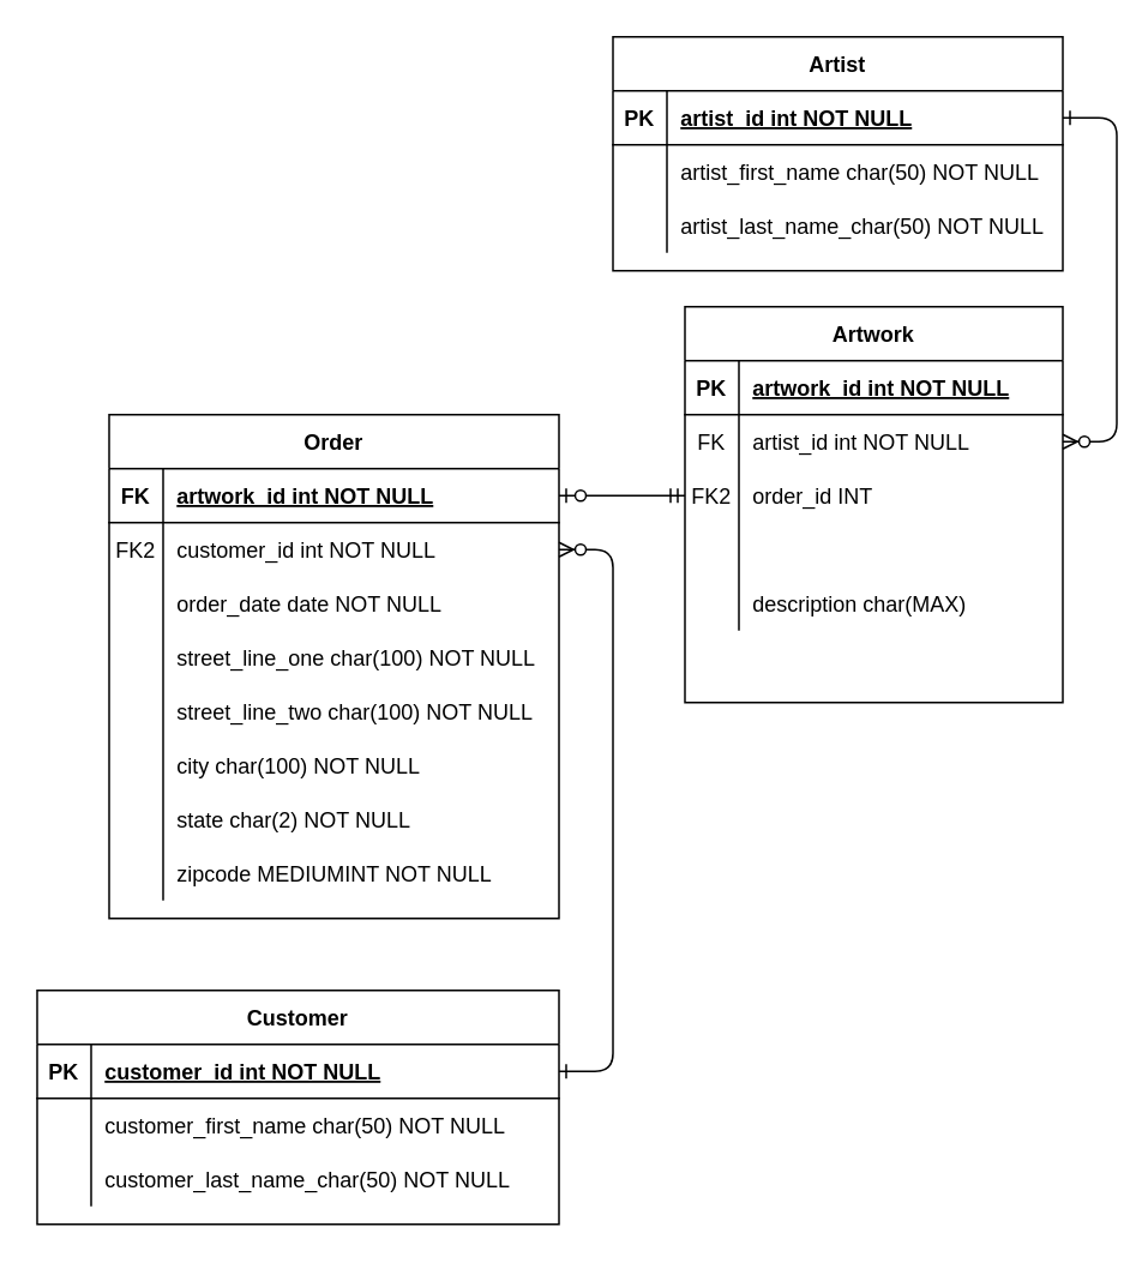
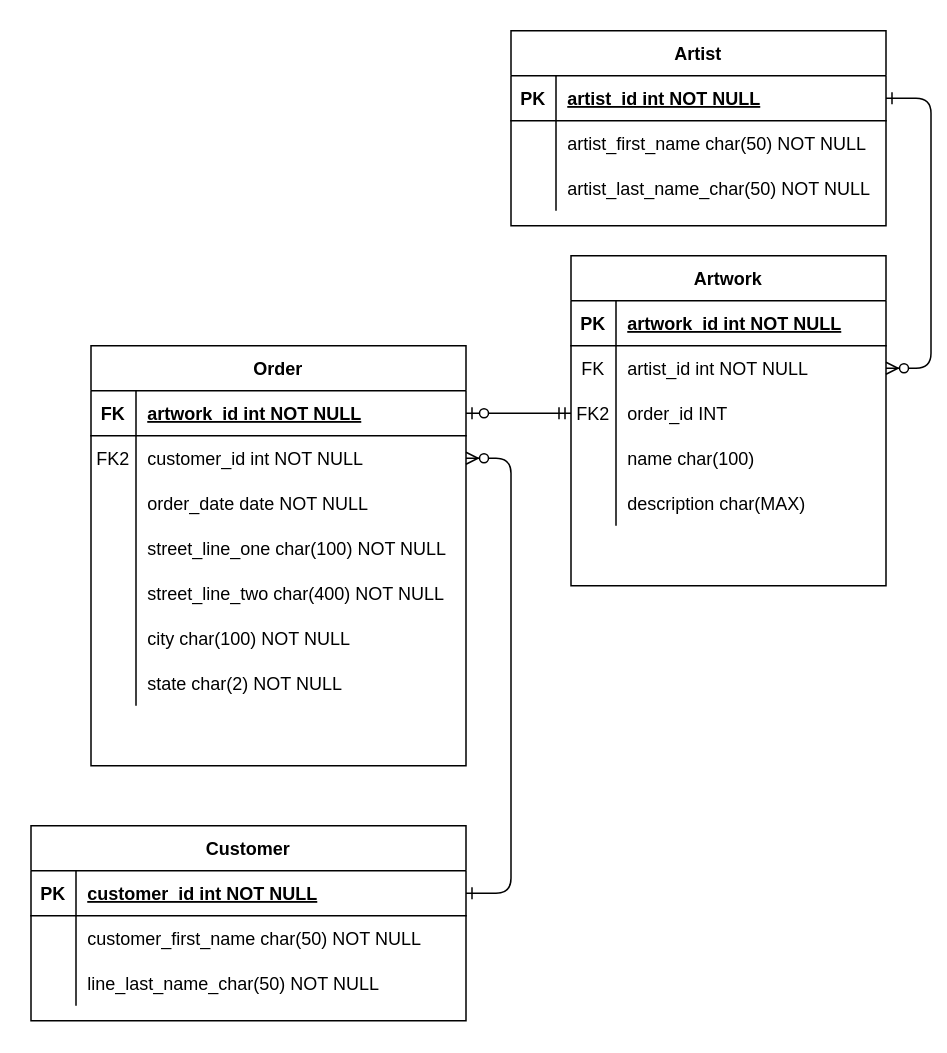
  <mxCell id="0" />
  <mxCell id="1" parent="0" />
  <mxCell id="2" value="" style="edgeStyle=entityRelationEdgeStyle;endArrow=ERzeroToMany;startArrow=ERone;endFill=1;startFill=0;" parent="1" source="39" target="7" edge="1"><mxGeometry width="100" height="100" relative="1" as="geometry"><mxPoint x="790" y="-135" as="sourcePoint" /><mxPoint x="860" y="320" as="targetPoint" /></mxGeometry></mxCell>
  <mxCell id="3" value="Order" style="shape=table;startSize=30;container=1;collapsible=1;childLayout=tableLayout;fixedRows=1;rowLines=0;fontStyle=1;align=center;resizeLast=1;" parent="1" vertex="1"><mxGeometry x="60" y="230" width="250" height="280" as="geometry" /></mxCell>
  <mxCell id="4" value="" style="shape=partialRectangle;collapsible=0;dropTarget=0;pointerEvents=0;fillColor=none;points=[[0,0.5],[1,0.5]];portConstraint=eastwest;top=0;left=0;right=0;bottom=1;" parent="3" vertex="1"><mxGeometry y="30" width="250" height="30" as="geometry" /></mxCell>
  <mxCell id="5" value="FK" style="shape=partialRectangle;overflow=hidden;connectable=0;fillColor=none;top=0;left=0;bottom=0;right=0;fontStyle=1;" parent="4" vertex="1"><mxGeometry width="30" height="30" as="geometry" /></mxCell>
  <mxCell id="6" value="artwork_id int NOT NULL" style="shape=partialRectangle;overflow=hidden;connectable=0;fillColor=none;top=0;left=0;bottom=0;right=0;align=left;spacingLeft=6;fontStyle=5;" parent="4" vertex="1"><mxGeometry x="30" width="220" height="30" as="geometry" /></mxCell>
  <mxCell id="7" value="" style="shape=partialRectangle;collapsible=0;dropTarget=0;pointerEvents=0;fillColor=none;points=[[0,0.5],[1,0.5]];portConstraint=eastwest;top=0;left=0;right=0;bottom=0;" parent="3" vertex="1"><mxGeometry y="60" width="250" height="30" as="geometry" /></mxCell>
  <mxCell id="8" value="FK2" style="shape=partialRectangle;overflow=hidden;connectable=0;fillColor=none;top=0;left=0;bottom=0;right=0;" parent="7" vertex="1"><mxGeometry width="30" height="30" as="geometry" /></mxCell>
  <mxCell id="9" value="customer_id int NOT NULL" style="shape=partialRectangle;overflow=hidden;connectable=0;fillColor=none;top=0;left=0;bottom=0;right=0;align=left;spacingLeft=6;" parent="7" vertex="1"><mxGeometry x="30" width="220" height="30" as="geometry" /></mxCell>
  <mxCell id="10" value="" style="shape=partialRectangle;collapsible=0;dropTarget=0;pointerEvents=0;fillColor=none;points=[[0,0.5],[1,0.5]];portConstraint=eastwest;top=0;left=0;right=0;bottom=0;" parent="3" vertex="1"><mxGeometry y="90" width="250" height="30" as="geometry" /></mxCell>
  <mxCell id="11" value="" style="shape=partialRectangle;overflow=hidden;connectable=0;fillColor=none;top=0;left=0;bottom=0;right=0;" parent="10" vertex="1"><mxGeometry width="30" height="30" as="geometry" /></mxCell>
  <mxCell id="12" value="order_date date NOT NULL" style="shape=partialRectangle;overflow=hidden;connectable=0;fillColor=none;top=0;left=0;bottom=0;right=0;align=left;spacingLeft=6;" parent="10" vertex="1"><mxGeometry x="30" width="220" height="30" as="geometry" /></mxCell>
  <mxCell id="13" value="" style="shape=partialRectangle;collapsible=0;dropTarget=0;pointerEvents=0;fillColor=none;top=0;left=0;bottom=0;right=0;points=[[0,0.5],[1,0.5]];portConstraint=eastwest;" vertex="1" parent="3"><mxGeometry y="120" width="250" height="30" as="geometry" /></mxCell>
  <mxCell id="14" value="" style="shape=partialRectangle;connectable=0;fillColor=none;top=0;left=0;bottom=0;right=0;editable=1;overflow=hidden;" vertex="1" parent="13"><mxGeometry width="30" height="30" as="geometry" /></mxCell>
  <mxCell id="15" value="street_line_one char(100) NOT NULL" style="shape=partialRectangle;connectable=0;fillColor=none;top=0;left=0;bottom=0;right=0;align=left;spacingLeft=6;overflow=hidden;" vertex="1" parent="13"><mxGeometry x="30" width="220" height="30" as="geometry" /></mxCell>
  <mxCell id="16" value="" style="shape=partialRectangle;collapsible=0;dropTarget=0;pointerEvents=0;fillColor=none;top=0;left=0;bottom=0;right=0;points=[[0,0.5],[1,0.5]];portConstraint=eastwest;" vertex="1" parent="3"><mxGeometry y="150" width="250" height="30" as="geometry" /></mxCell>
  <mxCell id="17" value="" style="shape=partialRectangle;connectable=0;fillColor=none;top=0;left=0;bottom=0;right=0;editable=1;overflow=hidden;" vertex="1" parent="16"><mxGeometry width="30" height="30" as="geometry" /></mxCell>
- <mxCell id="18" value="street_line_two char(100) NOT NULL" style="shape=partialRectangle;connectable=0;fillColor=none;top=0;left=0;bottom=0;right=0;align=left;spacingLeft=6;overflow=hidden;" vertex="1" parent="16"><mxGeometry x="30" width="220" height="30" as="geometry" /></mxCell>
+ <mxCell id="18" value="street_line_two char(400) NOT NULL" style="shape=partialRectangle;connectable=0;fillColor=none;top=0;left=0;bottom=0;right=0;align=left;spacingLeft=6;overflow=hidden;" vertex="1" parent="16"><mxGeometry x="30" width="220" height="30" as="geometry" /></mxCell>
  <mxCell id="19" value="" style="shape=partialRectangle;collapsible=0;dropTarget=0;pointerEvents=0;fillColor=none;top=0;left=0;bottom=0;right=0;points=[[0,0.5],[1,0.5]];portConstraint=eastwest;" vertex="1" parent="3"><mxGeometry y="180" width="250" height="30" as="geometry" /></mxCell>
  <mxCell id="20" value="" style="shape=partialRectangle;connectable=0;fillColor=none;top=0;left=0;bottom=0;right=0;editable=1;overflow=hidden;" vertex="1" parent="19"><mxGeometry width="30" height="30" as="geometry" /></mxCell>
  <mxCell id="21" value="city char(100) NOT NULL" style="shape=partialRectangle;connectable=0;fillColor=none;top=0;left=0;bottom=0;right=0;align=left;spacingLeft=6;overflow=hidden;" vertex="1" parent="19"><mxGeometry x="30" width="220" height="30" as="geometry" /></mxCell>
  <mxCell id="22" value="" style="shape=partialRectangle;collapsible=0;dropTarget=0;pointerEvents=0;fillColor=none;top=0;left=0;bottom=0;right=0;points=[[0,0.5],[1,0.5]];portConstraint=eastwest;" vertex="1" parent="3"><mxGeometry y="210" width="250" height="30" as="geometry" /></mxCell>
  <mxCell id="23" value="" style="shape=partialRectangle;connectable=0;fillColor=none;top=0;left=0;bottom=0;right=0;editable=1;overflow=hidden;" vertex="1" parent="22"><mxGeometry width="30" height="30" as="geometry" /></mxCell>
  <mxCell id="24" value="state char(2) NOT NULL" style="shape=partialRectangle;connectable=0;fillColor=none;top=0;left=0;bottom=0;right=0;align=left;spacingLeft=6;overflow=hidden;" vertex="1" parent="22"><mxGeometry x="30" width="220" height="30" as="geometry" /></mxCell>
  <mxCell id="25" value="" style="shape=partialRectangle;collapsible=0;dropTarget=0;pointerEvents=0;fillColor=none;top=0;left=0;bottom=0;right=0;points=[[0,0.5],[1,0.5]];portConstraint=eastwest;" vertex="1" parent="3"><mxGeometry y="240" width="250" height="30" as="geometry" /></mxCell>
  <mxCell id="26" value="" style="shape=partialRectangle;connectable=0;fillColor=none;top=0;left=0;bottom=0;right=0;editable=1;overflow=hidden;" vertex="1" parent="25"><mxGeometry width="30" height="30" as="geometry" /></mxCell>
- <mxCell id="27" value="zipcode MEDIUMINT NOT NULL" style="shape=partialRectangle;connectable=0;fillColor=none;top=0;left=0;bottom=0;right=0;align=left;spacingLeft=6;overflow=hidden;" vertex="1" parent="25"><mxGeometry x="30" width="220" height="30" as="geometry" /></mxCell>
  <mxCell id="28" value="Artist" style="shape=table;startSize=30;container=1;collapsible=1;childLayout=tableLayout;fixedRows=1;rowLines=0;fontStyle=1;align=center;resizeLast=1;" parent="1" vertex="1"><mxGeometry x="340" y="20" width="250" height="130" as="geometry" /></mxCell>
  <mxCell id="29" value="" style="shape=partialRectangle;collapsible=0;dropTarget=0;pointerEvents=0;fillColor=none;points=[[0,0.5],[1,0.5]];portConstraint=eastwest;top=0;left=0;right=0;bottom=1;" parent="28" vertex="1"><mxGeometry y="30" width="250" height="30" as="geometry" /></mxCell>
  <mxCell id="30" value="PK" style="shape=partialRectangle;overflow=hidden;connectable=0;fillColor=none;top=0;left=0;bottom=0;right=0;fontStyle=1;" parent="29" vertex="1"><mxGeometry width="30" height="30" as="geometry" /></mxCell>
  <mxCell id="31" value="artist_id int NOT NULL " style="shape=partialRectangle;overflow=hidden;connectable=0;fillColor=none;top=0;left=0;bottom=0;right=0;align=left;spacingLeft=6;fontStyle=5;" parent="29" vertex="1"><mxGeometry x="30" width="220" height="30" as="geometry" /></mxCell>
  <mxCell id="32" value="" style="shape=partialRectangle;collapsible=0;dropTarget=0;pointerEvents=0;fillColor=none;points=[[0,0.5],[1,0.5]];portConstraint=eastwest;top=0;left=0;right=0;bottom=0;" parent="28" vertex="1"><mxGeometry y="60" width="250" height="30" as="geometry" /></mxCell>
  <mxCell id="33" value="" style="shape=partialRectangle;overflow=hidden;connectable=0;fillColor=none;top=0;left=0;bottom=0;right=0;" parent="32" vertex="1"><mxGeometry width="30" height="30" as="geometry" /></mxCell>
  <mxCell id="34" value="artist_first_name char(50) NOT NULL" style="shape=partialRectangle;overflow=hidden;connectable=0;fillColor=none;top=0;left=0;bottom=0;right=0;align=left;spacingLeft=6;" parent="32" vertex="1"><mxGeometry x="30" width="220" height="30" as="geometry" /></mxCell>
  <mxCell id="35" value="" style="shape=partialRectangle;collapsible=0;dropTarget=0;pointerEvents=0;fillColor=none;top=0;left=0;bottom=0;right=0;points=[[0,0.5],[1,0.5]];portConstraint=eastwest;" parent="28" vertex="1"><mxGeometry y="90" width="250" height="30" as="geometry" /></mxCell>
  <mxCell id="36" value="" style="shape=partialRectangle;connectable=0;fillColor=none;top=0;left=0;bottom=0;right=0;editable=1;overflow=hidden;" parent="35" vertex="1"><mxGeometry width="30" height="30" as="geometry" /></mxCell>
  <mxCell id="37" value="artist_last_name_char(50) NOT NULL" style="shape=partialRectangle;connectable=0;fillColor=none;top=0;left=0;bottom=0;right=0;align=left;spacingLeft=6;overflow=hidden;" parent="35" vertex="1"><mxGeometry x="30" width="220" height="30" as="geometry" /></mxCell>
  <mxCell id="38" value="Customer" style="shape=table;startSize=30;container=1;collapsible=1;childLayout=tableLayout;fixedRows=1;rowLines=0;fontStyle=1;align=center;resizeLast=1;" parent="1" vertex="1"><mxGeometry x="20" y="550" width="290" height="130" as="geometry" /></mxCell>
  <mxCell id="39" value="" style="shape=partialRectangle;collapsible=0;dropTarget=0;pointerEvents=0;fillColor=none;points=[[0,0.5],[1,0.5]];portConstraint=eastwest;top=0;left=0;right=0;bottom=1;" parent="38" vertex="1"><mxGeometry y="30" width="290" height="30" as="geometry" /></mxCell>
  <mxCell id="40" value="PK" style="shape=partialRectangle;overflow=hidden;connectable=0;fillColor=none;top=0;left=0;bottom=0;right=0;fontStyle=1;" parent="39" vertex="1"><mxGeometry width="30" height="30" as="geometry" /></mxCell>
  <mxCell id="41" value="customer_id int NOT NULL " style="shape=partialRectangle;overflow=hidden;connectable=0;fillColor=none;top=0;left=0;bottom=0;right=0;align=left;spacingLeft=6;fontStyle=5;" parent="39" vertex="1"><mxGeometry x="30" width="260" height="30" as="geometry" /></mxCell>
  <mxCell id="42" value="" style="shape=partialRectangle;collapsible=0;dropTarget=0;pointerEvents=0;fillColor=none;points=[[0,0.5],[1,0.5]];portConstraint=eastwest;top=0;left=0;right=0;bottom=0;" parent="38" vertex="1"><mxGeometry y="60" width="290" height="30" as="geometry" /></mxCell>
  <mxCell id="43" value="" style="shape=partialRectangle;overflow=hidden;connectable=0;fillColor=none;top=0;left=0;bottom=0;right=0;" parent="42" vertex="1"><mxGeometry width="30" height="30" as="geometry" /></mxCell>
  <mxCell id="44" value="customer_first_name char(50) NOT NULL" style="shape=partialRectangle;overflow=hidden;connectable=0;fillColor=none;top=0;left=0;bottom=0;right=0;align=left;spacingLeft=6;" parent="42" vertex="1"><mxGeometry x="30" width="260" height="30" as="geometry" /></mxCell>
  <mxCell id="45" value="" style="shape=partialRectangle;collapsible=0;dropTarget=0;pointerEvents=0;fillColor=none;top=0;left=0;bottom=0;right=0;points=[[0,0.5],[1,0.5]];portConstraint=eastwest;" parent="38" vertex="1"><mxGeometry y="90" width="290" height="30" as="geometry" /></mxCell>
  <mxCell id="46" value="" style="shape=partialRectangle;connectable=0;fillColor=none;top=0;left=0;bottom=0;right=0;editable=1;overflow=hidden;" parent="45" vertex="1"><mxGeometry width="30" height="30" as="geometry" /></mxCell>
- <mxCell id="47" value="customer_last_name_char(50) NOT NULL" style="shape=partialRectangle;connectable=0;fillColor=none;top=0;left=0;bottom=0;right=0;align=left;spacingLeft=6;overflow=hidden;" parent="45" vertex="1"><mxGeometry x="30" width="260" height="30" as="geometry" /></mxCell>
+ <mxCell id="47" value="line_last_name_char(50) NOT NULL" style="shape=partialRectangle;connectable=0;fillColor=none;top=0;left=0;bottom=0;right=0;align=left;spacingLeft=6;overflow=hidden;" parent="45" vertex="1"><mxGeometry x="30" width="260" height="30" as="geometry" /></mxCell>
  <mxCell id="48" value="Artwork" style="shape=table;startSize=30;container=1;collapsible=1;childLayout=tableLayout;fixedRows=1;rowLines=0;fontStyle=1;align=center;resizeLast=1;" parent="1" vertex="1"><mxGeometry x="380" y="170" width="210" height="220" as="geometry" /></mxCell>
  <mxCell id="49" value="" style="shape=partialRectangle;collapsible=0;dropTarget=0;pointerEvents=0;fillColor=none;top=0;left=0;bottom=1;right=0;points=[[0,0.5],[1,0.5]];portConstraint=eastwest;" parent="48" vertex="1"><mxGeometry y="30" width="210" height="30" as="geometry" /></mxCell>
  <mxCell id="50" value="PK" style="shape=partialRectangle;connectable=0;fillColor=none;top=0;left=0;bottom=0;right=0;fontStyle=1;overflow=hidden;" parent="49" vertex="1"><mxGeometry width="30" height="30" as="geometry" /></mxCell>
  <mxCell id="51" value="artwork_id int NOT NULL" style="shape=partialRectangle;connectable=0;fillColor=none;top=0;left=0;bottom=0;right=0;align=left;spacingLeft=6;fontStyle=5;overflow=hidden;" parent="49" vertex="1"><mxGeometry x="30" width="180" height="30" as="geometry" /></mxCell>
  <mxCell id="52" value="" style="shape=partialRectangle;collapsible=0;dropTarget=0;pointerEvents=0;fillColor=none;top=0;left=0;bottom=0;right=0;points=[[0,0.5],[1,0.5]];portConstraint=eastwest;" parent="48" vertex="1"><mxGeometry y="60" width="210" height="30" as="geometry" /></mxCell>
  <mxCell id="53" value="FK" style="shape=partialRectangle;connectable=0;fillColor=none;top=0;left=0;bottom=0;right=0;editable=1;overflow=hidden;" parent="52" vertex="1"><mxGeometry width="30" height="30" as="geometry" /></mxCell>
  <mxCell id="54" value="artist_id int NOT NULL" style="shape=partialRectangle;connectable=0;fillColor=none;top=0;left=0;bottom=0;right=0;align=left;spacingLeft=6;overflow=hidden;" parent="52" vertex="1"><mxGeometry x="30" width="180" height="30" as="geometry" /></mxCell>
  <mxCell id="55" value="" style="shape=partialRectangle;collapsible=0;dropTarget=0;pointerEvents=0;fillColor=none;top=0;left=0;bottom=0;right=0;points=[[0,0.5],[1,0.5]];portConstraint=eastwest;" vertex="1" parent="48"><mxGeometry y="90" width="210" height="30" as="geometry" /></mxCell>
  <mxCell id="56" value="FK2" style="shape=partialRectangle;connectable=0;fillColor=none;top=0;left=0;bottom=0;right=0;editable=1;overflow=hidden;" vertex="1" parent="55"><mxGeometry width="30" height="30" as="geometry" /></mxCell>
  <mxCell id="57" value="order_id INT" style="shape=partialRectangle;connectable=0;fillColor=none;top=0;left=0;bottom=0;right=0;align=left;spacingLeft=6;overflow=hidden;" vertex="1" parent="55"><mxGeometry x="30" width="180" height="30" as="geometry" /></mxCell>
  <mxCell id="58" value="" style="shape=partialRectangle;collapsible=0;dropTarget=0;pointerEvents=0;fillColor=none;top=0;left=0;bottom=0;right=0;points=[[0,0.5],[1,0.5]];portConstraint=eastwest;" parent="48" vertex="1"><mxGeometry y="120" width="210" height="30" as="geometry" /></mxCell>
  <mxCell id="59" value="" style="shape=partialRectangle;connectable=0;fillColor=none;top=0;left=0;bottom=0;right=0;editable=1;overflow=hidden;" parent="58" vertex="1"><mxGeometry width="30" height="30" as="geometry" /></mxCell>
+ <mxCell id="60" value="name char(100)" style="shape=partialRectangle;connectable=0;fillColor=none;top=0;left=0;bottom=0;right=0;align=left;spacingLeft=6;overflow=hidden;" parent="58" vertex="1"><mxGeometry x="30" width="180" height="30" as="geometry" /></mxCell>
  <mxCell id="61" value="" style="shape=partialRectangle;collapsible=0;dropTarget=0;pointerEvents=0;fillColor=none;top=0;left=0;bottom=0;right=0;points=[[0,0.5],[1,0.5]];portConstraint=eastwest;" parent="48" vertex="1"><mxGeometry y="150" width="210" height="30" as="geometry" /></mxCell>
  <mxCell id="62" value="" style="shape=partialRectangle;connectable=0;fillColor=none;top=0;left=0;bottom=0;right=0;editable=1;overflow=hidden;" parent="61" vertex="1"><mxGeometry width="30" height="30" as="geometry" /></mxCell>
  <mxCell id="63" value="description char(MAX)" style="shape=partialRectangle;connectable=0;fillColor=none;top=0;left=0;bottom=0;right=0;align=left;spacingLeft=6;overflow=hidden;" parent="61" vertex="1"><mxGeometry x="30" width="180" height="30" as="geometry" /></mxCell>
  <mxCell id="64" value="" style="shape=partialRectangle;collapsible=0;dropTarget=0;pointerEvents=0;fillColor=none;top=0;left=0;bottom=0;right=0;points=[[0,0.5],[1,0.5]];portConstraint=eastwest;" parent="48" vertex="1"><mxGeometry y="180" width="210" height="30" as="geometry" /></mxCell>
  <mxCell id="65" value="" style="shape=partialRectangle;connectable=0;fillColor=none;top=0;left=0;bottom=0;right=0;editable=1;overflow=hidden;" parent="64" vertex="1"><mxGeometry width="30" height="30" as="geometry" /></mxCell>
  <mxCell id="66" value="" style="edgeStyle=entityRelationEdgeStyle;endArrow=ERzeroToMany;startArrow=ERone;endFill=1;startFill=0;" parent="1" source="29" target="52" edge="1"><mxGeometry width="100" height="100" relative="1" as="geometry"><mxPoint x="980" y="-205" as="sourcePoint" /><mxPoint x="970" y="5" as="targetPoint" /></mxGeometry></mxCell>
  <mxCell id="67" value="" style="edgeStyle=entityRelationEdgeStyle;fontSize=12;html=1;endArrow=ERzeroToOne;startArrow=ERmandOne;" edge="1" parent="1" source="55" target="4"><mxGeometry width="100" height="100" relative="1" as="geometry"><mxPoint x="160" y="330" as="sourcePoint" /><mxPoint x="260" y="230" as="targetPoint" /></mxGeometry></mxCell>
